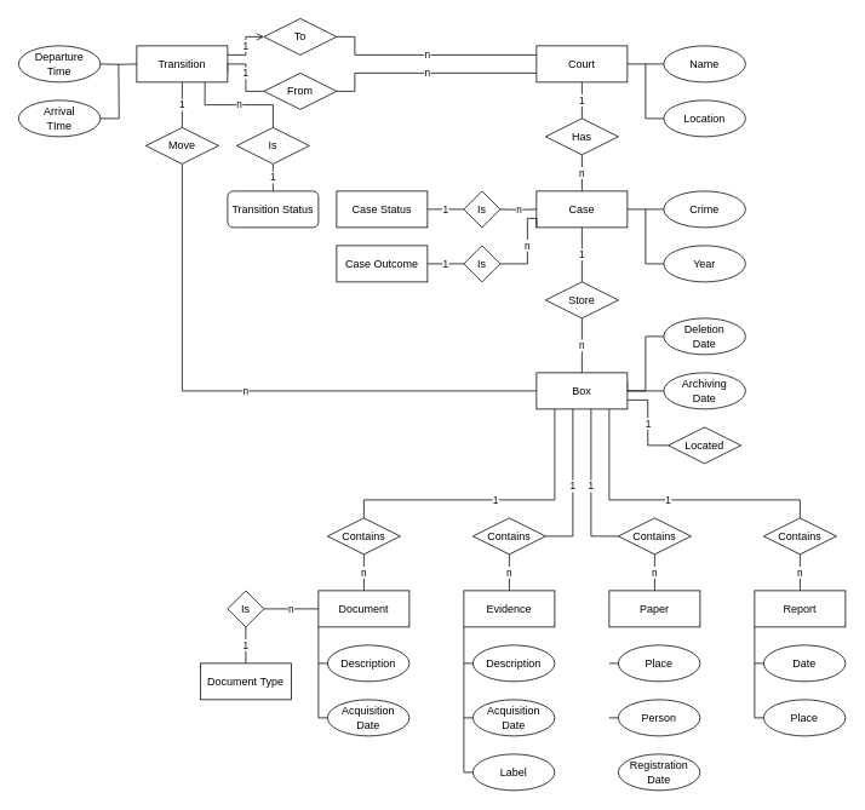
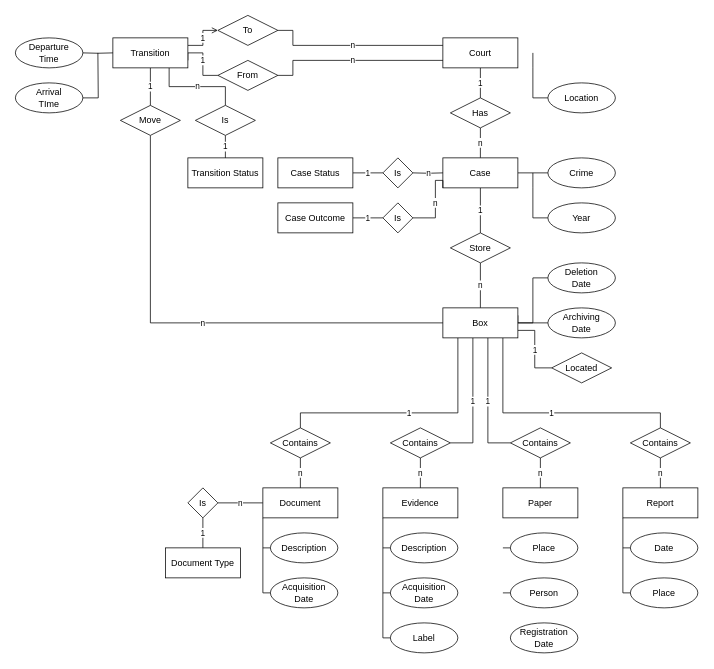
  <mxCell id="0" />
  <mxCell id="1" parent="0" />
  <mxCell id="2" value="n" style="edgeStyle=orthogonalEdgeStyle;rounded=0;orthogonalLoop=1;jettySize=auto;html=1;endArrow=none;endFill=0;" parent="1" source="3" target="9" edge="1"><mxGeometry relative="1" as="geometry" /></mxCell>
  <mxCell id="3" value="Has" style="shape=rhombus;perimeter=rhombusPerimeter;whiteSpace=wrap;html=1;align=center;" parent="1" vertex="1"><mxGeometry x="600" y="130" width="80" height="40" as="geometry" /></mxCell>
  <mxCell id="4" value="1" style="edgeStyle=orthogonalEdgeStyle;rounded=0;orthogonalLoop=1;jettySize=auto;html=1;endArrow=none;endFill=0;" parent="1" source="6" target="3" edge="1"><mxGeometry relative="1" as="geometry" /></mxCell>
- <mxCell id="5" style="edgeStyle=orthogonalEdgeStyle;rounded=0;orthogonalLoop=1;jettySize=auto;html=1;endArrow=none;endFill=0;" parent="1" source="6" target="54" edge="1"><mxGeometry relative="1" as="geometry" /></mxCell>
  <mxCell id="6" value="Court" style="whiteSpace=wrap;html=1;align=center;" parent="1" vertex="1"><mxGeometry x="590" y="50" width="100" height="40" as="geometry" /></mxCell>
  <mxCell id="7" value="1" style="edgeStyle=orthogonalEdgeStyle;rounded=0;orthogonalLoop=1;jettySize=auto;html=1;endArrow=none;endFill=0;" parent="1" source="9" target="11" edge="1"><mxGeometry relative="1" as="geometry" /></mxCell>
  <mxCell id="8" style="edgeStyle=orthogonalEdgeStyle;rounded=0;orthogonalLoop=1;jettySize=auto;html=1;endArrow=none;endFill=0;" parent="1" source="9" target="55" edge="1"><mxGeometry relative="1" as="geometry" /></mxCell>
  <mxCell id="9" value="Case" style="whiteSpace=wrap;html=1;align=center;" parent="1" vertex="1"><mxGeometry x="590" y="210" width="100" height="40" as="geometry" /></mxCell>
  <mxCell id="10" value="n" style="edgeStyle=orthogonalEdgeStyle;rounded=0;orthogonalLoop=1;jettySize=auto;html=1;endArrow=none;endFill=0;" parent="1" source="11" target="18" edge="1"><mxGeometry relative="1" as="geometry" /></mxCell>
  <mxCell id="11" value="Store" style="shape=rhombus;perimeter=rhombusPerimeter;whiteSpace=wrap;html=1;align=center;" parent="1" vertex="1"><mxGeometry x="600" y="310" width="80" height="40" as="geometry" /></mxCell>
  <mxCell id="12" value="1" style="edgeStyle=orthogonalEdgeStyle;rounded=0;orthogonalLoop=1;jettySize=auto;html=1;endArrow=none;endFill=0;" parent="1" source="18" target="33" edge="1"><mxGeometry relative="1" as="geometry"><Array as="points"><mxPoint x="610" y="550" /><mxPoint x="400" y="550" /></Array></mxGeometry></mxCell>
  <mxCell id="13" value="1" style="edgeStyle=orthogonalEdgeStyle;rounded=0;orthogonalLoop=1;jettySize=auto;html=1;endArrow=none;endFill=0;" parent="1" source="18" target="39" edge="1"><mxGeometry relative="1" as="geometry"><Array as="points"><mxPoint x="670" y="550" /><mxPoint x="880" y="550" /></Array></mxGeometry></mxCell>
  <mxCell id="14" value="1" style="edgeStyle=orthogonalEdgeStyle;rounded=0;orthogonalLoop=1;jettySize=auto;html=1;endArrow=none;endFill=0;" parent="1" target="35" edge="1"><mxGeometry relative="1" as="geometry"><mxPoint x="630" y="450" as="sourcePoint" /><Array as="points"><mxPoint x="630" y="450" /><mxPoint x="630" y="590" /></Array></mxGeometry></mxCell>
  <mxCell id="15" value="1" style="edgeStyle=orthogonalEdgeStyle;rounded=0;orthogonalLoop=1;jettySize=auto;html=1;endArrow=none;endFill=0;" parent="1" target="37" edge="1"><mxGeometry relative="1" as="geometry"><mxPoint x="650" y="450" as="sourcePoint" /><Array as="points"><mxPoint x="650" y="450" /><mxPoint x="650" y="590" /></Array></mxGeometry></mxCell>
  <mxCell id="16" value="1" style="edgeStyle=orthogonalEdgeStyle;rounded=0;orthogonalLoop=1;jettySize=auto;html=1;exitX=1;exitY=0.75;exitDx=0;exitDy=0;entryX=0;entryY=0.5;entryDx=0;entryDy=0;endArrow=none;endFill=0;" parent="1" source="18" target="71" edge="1"><mxGeometry relative="1" as="geometry" /></mxCell>
  <mxCell id="17" style="edgeStyle=orthogonalEdgeStyle;rounded=0;orthogonalLoop=1;jettySize=auto;html=1;exitX=1;exitY=0.25;exitDx=0;exitDy=0;entryX=0;entryY=0.5;entryDx=0;entryDy=0;endArrow=none;endFill=0;" edge="1" parent="1" source="18" target="89"><mxGeometry relative="1" as="geometry"><Array as="points"><mxPoint x="690" y="430" /><mxPoint x="710" y="430" /><mxPoint x="710" y="370" /></Array></mxGeometry></mxCell>
  <mxCell id="18" value="Box" style="whiteSpace=wrap;html=1;align=center;" parent="1" vertex="1"><mxGeometry x="590" y="410" width="100" height="40" as="geometry" /></mxCell>
  <mxCell id="19" style="edgeStyle=orthogonalEdgeStyle;rounded=0;orthogonalLoop=1;jettySize=auto;html=1;exitX=0;exitY=1;exitDx=0;exitDy=0;entryX=0;entryY=0.5;entryDx=0;entryDy=0;endArrow=none;endFill=0;" parent="1" source="20" target="44" edge="1"><mxGeometry relative="1" as="geometry"><Array as="points"><mxPoint x="510" y="850" /></Array></mxGeometry></mxCell>
  <mxCell id="20" value="Evidence" style="whiteSpace=wrap;html=1;align=center;" parent="1" vertex="1"><mxGeometry x="510" y="650" width="100" height="40" as="geometry" /></mxCell>
  <mxCell id="21" value="Paper" style="whiteSpace=wrap;html=1;align=center;" parent="1" vertex="1"><mxGeometry x="670" y="650" width="100" height="40" as="geometry" /></mxCell>
  <mxCell id="22" value="Report" style="whiteSpace=wrap;html=1;align=center;" parent="1" vertex="1"><mxGeometry x="830" y="650" width="100" height="40" as="geometry" /></mxCell>
  <mxCell id="23" style="edgeStyle=orthogonalEdgeStyle;rounded=0;orthogonalLoop=1;jettySize=auto;html=1;endArrow=none;endFill=0;" parent="1" source="25" target="28" edge="1"><mxGeometry relative="1" as="geometry"><Array as="points"><mxPoint x="350" y="790" /></Array></mxGeometry></mxCell>
  <mxCell id="24" value="n" style="edgeStyle=orthogonalEdgeStyle;rounded=0;orthogonalLoop=1;jettySize=auto;html=1;endArrow=none;endFill=0;" parent="1" source="25" target="30" edge="1"><mxGeometry relative="1" as="geometry" /></mxCell>
  <mxCell id="25" value="Document" style="whiteSpace=wrap;html=1;align=center;" parent="1" vertex="1"><mxGeometry x="350" y="650" width="100" height="40" as="geometry" /></mxCell>
  <mxCell id="26" style="edgeStyle=orthogonalEdgeStyle;rounded=0;orthogonalLoop=1;jettySize=auto;html=1;exitX=0;exitY=0.5;exitDx=0;exitDy=0;endArrow=none;endFill=0;" parent="1" source="27" edge="1"><mxGeometry relative="1" as="geometry"><mxPoint x="350" y="730.345" as="targetPoint" /></mxGeometry></mxCell>
  <mxCell id="27" value="Description" style="ellipse;whiteSpace=wrap;html=1;align=center;" parent="1" vertex="1"><mxGeometry x="360" y="710" width="90" height="40" as="geometry" /></mxCell>
  <mxCell id="28" value="Acquisition&lt;br&gt;Date" style="ellipse;whiteSpace=wrap;html=1;align=center;" parent="1" vertex="1"><mxGeometry x="360" y="770" width="90" height="40" as="geometry" /></mxCell>
  <mxCell id="29" value="1" style="edgeStyle=orthogonalEdgeStyle;rounded=0;orthogonalLoop=1;jettySize=auto;html=1;entryX=0.5;entryY=0;entryDx=0;entryDy=0;endArrow=none;endFill=0;" parent="1" source="30" target="31" edge="1"><mxGeometry relative="1" as="geometry" /></mxCell>
  <mxCell id="30" value="Is" style="shape=rhombus;perimeter=rhombusPerimeter;whiteSpace=wrap;html=1;align=center;" parent="1" vertex="1"><mxGeometry x="250" y="650" width="40" height="40" as="geometry" /></mxCell>
  <mxCell id="31" value="Document Type" style="whiteSpace=wrap;html=1;align=center;" parent="1" vertex="1"><mxGeometry x="220" y="730" width="100" height="40" as="geometry" /></mxCell>
  <mxCell id="32" value="n" style="edgeStyle=orthogonalEdgeStyle;rounded=0;orthogonalLoop=1;jettySize=auto;html=1;endArrow=none;endFill=0;" parent="1" source="33" target="25" edge="1"><mxGeometry relative="1" as="geometry" /></mxCell>
  <mxCell id="33" value="Contains" style="shape=rhombus;perimeter=rhombusPerimeter;whiteSpace=wrap;html=1;align=center;" parent="1" vertex="1"><mxGeometry x="360" y="570" width="80" height="40" as="geometry" /></mxCell>
  <mxCell id="34" value="n" style="edgeStyle=orthogonalEdgeStyle;rounded=0;orthogonalLoop=1;jettySize=auto;html=1;endArrow=none;endFill=0;" parent="1" source="35" target="20" edge="1"><mxGeometry relative="1" as="geometry" /></mxCell>
  <mxCell id="35" value="Contains" style="shape=rhombus;perimeter=rhombusPerimeter;whiteSpace=wrap;html=1;align=center;" parent="1" vertex="1"><mxGeometry x="520" y="570" width="80" height="40" as="geometry" /></mxCell>
  <mxCell id="36" value="n" style="edgeStyle=orthogonalEdgeStyle;rounded=0;orthogonalLoop=1;jettySize=auto;html=1;entryX=0.5;entryY=0;entryDx=0;entryDy=0;endArrow=none;endFill=0;" parent="1" source="37" target="21" edge="1"><mxGeometry relative="1" as="geometry" /></mxCell>
  <mxCell id="37" value="Contains" style="shape=rhombus;perimeter=rhombusPerimeter;whiteSpace=wrap;html=1;align=center;" parent="1" vertex="1"><mxGeometry x="680" y="570" width="80" height="40" as="geometry" /></mxCell>
  <mxCell id="38" value="n" style="edgeStyle=orthogonalEdgeStyle;rounded=0;orthogonalLoop=1;jettySize=auto;html=1;endArrow=none;endFill=0;" parent="1" source="39" target="22" edge="1"><mxGeometry relative="1" as="geometry" /></mxCell>
  <mxCell id="39" value="Contains" style="shape=rhombus;perimeter=rhombusPerimeter;whiteSpace=wrap;html=1;align=center;" parent="1" vertex="1"><mxGeometry x="840" y="570" width="80" height="40" as="geometry" /></mxCell>
  <mxCell id="40" style="edgeStyle=orthogonalEdgeStyle;rounded=0;orthogonalLoop=1;jettySize=auto;html=1;exitX=0;exitY=0.5;exitDx=0;exitDy=0;endArrow=none;endFill=0;" parent="1" source="41" edge="1"><mxGeometry relative="1" as="geometry"><mxPoint x="510" y="730.345" as="targetPoint" /></mxGeometry></mxCell>
  <mxCell id="41" value="Description" style="ellipse;whiteSpace=wrap;html=1;align=center;" parent="1" vertex="1"><mxGeometry x="520" y="710" width="90" height="40" as="geometry" /></mxCell>
  <mxCell id="42" style="edgeStyle=orthogonalEdgeStyle;rounded=0;orthogonalLoop=1;jettySize=auto;html=1;exitX=0;exitY=0.5;exitDx=0;exitDy=0;endArrow=none;endFill=0;" parent="1" source="43" edge="1"><mxGeometry relative="1" as="geometry"><mxPoint x="510" y="790.345" as="targetPoint" /></mxGeometry></mxCell>
  <mxCell id="43" value="Acquisition&lt;br&gt;Date" style="ellipse;whiteSpace=wrap;html=1;align=center;" parent="1" vertex="1"><mxGeometry x="520" y="770" width="90" height="40" as="geometry" /></mxCell>
  <mxCell id="44" value="Label" style="ellipse;whiteSpace=wrap;html=1;align=center;" parent="1" vertex="1"><mxGeometry x="520" y="830" width="90" height="40" as="geometry" /></mxCell>
  <mxCell id="45" style="edgeStyle=orthogonalEdgeStyle;rounded=0;orthogonalLoop=1;jettySize=auto;html=1;exitX=0;exitY=0.5;exitDx=0;exitDy=0;endArrow=none;endFill=0;" parent="1" source="46" edge="1"><mxGeometry relative="1" as="geometry"><mxPoint x="670" y="730.345" as="targetPoint" /></mxGeometry></mxCell>
  <mxCell id="46" value="Place" style="ellipse;whiteSpace=wrap;html=1;align=center;" parent="1" vertex="1"><mxGeometry x="680" y="710" width="90" height="40" as="geometry" /></mxCell>
  <mxCell id="47" style="edgeStyle=orthogonalEdgeStyle;rounded=0;orthogonalLoop=1;jettySize=auto;html=1;exitX=0;exitY=0.5;exitDx=0;exitDy=0;endArrow=none;endFill=0;" parent="1" source="48" edge="1"><mxGeometry relative="1" as="geometry"><mxPoint x="670" y="790.345" as="targetPoint" /></mxGeometry></mxCell>
  <mxCell id="48" value="Person" style="ellipse;whiteSpace=wrap;html=1;align=center;" parent="1" vertex="1"><mxGeometry x="680" y="770" width="90" height="40" as="geometry" /></mxCell>
  <mxCell id="49" value="Registration&lt;br&gt;Date" style="ellipse;whiteSpace=wrap;html=1;align=center;" parent="1" vertex="1"><mxGeometry x="680" y="830" width="90" height="40" as="geometry" /></mxCell>
  <mxCell id="50" style="edgeStyle=orthogonalEdgeStyle;rounded=0;orthogonalLoop=1;jettySize=auto;html=1;exitX=0;exitY=1;exitDx=0;exitDy=0;entryX=0;entryY=0.5;entryDx=0;entryDy=0;endArrow=none;endFill=0;" parent="1" target="53" edge="1"><mxGeometry relative="1" as="geometry"><mxPoint x="830" y="690" as="sourcePoint" /><Array as="points"><mxPoint x="830" y="790" /></Array></mxGeometry></mxCell>
  <mxCell id="51" style="edgeStyle=orthogonalEdgeStyle;rounded=0;orthogonalLoop=1;jettySize=auto;html=1;exitX=0;exitY=0.5;exitDx=0;exitDy=0;endArrow=none;endFill=0;" parent="1" source="52" edge="1"><mxGeometry relative="1" as="geometry"><mxPoint x="830" y="730.345" as="targetPoint" /></mxGeometry></mxCell>
  <mxCell id="52" value="Date" style="ellipse;whiteSpace=wrap;html=1;align=center;" parent="1" vertex="1"><mxGeometry x="840" y="710" width="90" height="40" as="geometry" /></mxCell>
  <mxCell id="53" value="Place" style="ellipse;whiteSpace=wrap;html=1;align=center;" parent="1" vertex="1"><mxGeometry x="840" y="770" width="90" height="40" as="geometry" /></mxCell>
- <mxCell id="54" value="Name" style="ellipse;whiteSpace=wrap;html=1;align=center;" parent="1" vertex="1"><mxGeometry x="730" y="50" width="90" height="40" as="geometry" /></mxCell>
  <mxCell id="55" value="Crime" style="ellipse;whiteSpace=wrap;html=1;align=center;" parent="1" vertex="1"><mxGeometry x="730" y="210" width="90" height="40" as="geometry" /></mxCell>
  <mxCell id="56" style="edgeStyle=orthogonalEdgeStyle;rounded=0;orthogonalLoop=1;jettySize=auto;html=1;exitX=0;exitY=0.5;exitDx=0;exitDy=0;endArrow=none;endFill=0;" parent="1" source="57" edge="1"><mxGeometry relative="1" as="geometry"><mxPoint x="710" y="230" as="targetPoint" /></mxGeometry></mxCell>
  <mxCell id="57" value="Year" style="ellipse;whiteSpace=wrap;html=1;align=center;" parent="1" vertex="1"><mxGeometry x="730" y="270" width="90" height="40" as="geometry" /></mxCell>
  <mxCell id="58" value="n" style="edgeStyle=orthogonalEdgeStyle;rounded=0;orthogonalLoop=1;jettySize=auto;html=1;endArrow=none;endFill=0;" parent="1" edge="1"><mxGeometry relative="1" as="geometry"><mxPoint x="590" y="230" as="sourcePoint" /><mxPoint x="550" y="230" as="targetPoint" /></mxGeometry></mxCell>
  <mxCell id="59" value="n" style="edgeStyle=orthogonalEdgeStyle;rounded=0;orthogonalLoop=1;jettySize=auto;html=1;endArrow=none;endFill=0;exitX=0;exitY=1;exitDx=0;exitDy=0;" parent="1" source="9" edge="1"><mxGeometry relative="1" as="geometry"><mxPoint x="590" y="290" as="sourcePoint" /><mxPoint x="550" y="290" as="targetPoint" /><Array as="points"><mxPoint x="590" y="240" /><mxPoint x="580" y="240" /><mxPoint x="580" y="290" /></Array></mxGeometry></mxCell>
  <mxCell id="60" style="edgeStyle=orthogonalEdgeStyle;rounded=0;orthogonalLoop=1;jettySize=auto;html=1;entryX=1;entryY=0.5;entryDx=0;entryDy=0;endArrow=none;endFill=0;" parent="1" source="61" target="18" edge="1"><mxGeometry relative="1" as="geometry" /></mxCell>
  <mxCell id="61" value="Archiving&lt;br&gt;Date" style="ellipse;whiteSpace=wrap;html=1;align=center;" parent="1" vertex="1"><mxGeometry x="730" y="410" width="90" height="40" as="geometry" /></mxCell>
- <mxCell id="62" value="Transition Status" style="whiteSpace=wrap;html=1;align=center;rounded=1;" parent="1" vertex="1"><mxGeometry x="250" y="210" width="100" height="40" as="geometry" /></mxCell>
+ <mxCell id="62" value="Transition Status" style="whiteSpace=wrap;html=1;align=center;" parent="1" vertex="1"><mxGeometry x="250" y="210" width="100" height="40" as="geometry" /></mxCell>
  <mxCell id="63" value="1" style="edgeStyle=orthogonalEdgeStyle;rounded=0;orthogonalLoop=1;jettySize=auto;html=1;endArrow=none;endFill=0;" parent="1" source="64" target="65" edge="1"><mxGeometry relative="1" as="geometry" /></mxCell>
  <mxCell id="64" value="Is" style="shape=rhombus;perimeter=rhombusPerimeter;whiteSpace=wrap;html=1;align=center;" parent="1" vertex="1"><mxGeometry x="510" y="210" width="40" height="40" as="geometry" /></mxCell>
  <mxCell id="65" value="Case Status" style="whiteSpace=wrap;html=1;align=center;" parent="1" vertex="1"><mxGeometry x="370" y="210" width="100" height="40" as="geometry" /></mxCell>
  <mxCell id="66" value="1" style="edgeStyle=orthogonalEdgeStyle;rounded=0;orthogonalLoop=1;jettySize=auto;html=1;endArrow=none;endFill=0;" parent="1" source="67" target="68" edge="1"><mxGeometry relative="1" as="geometry" /></mxCell>
  <mxCell id="67" value="Is" style="shape=rhombus;perimeter=rhombusPerimeter;whiteSpace=wrap;html=1;align=center;" parent="1" vertex="1"><mxGeometry x="510" y="270" width="40" height="40" as="geometry" /></mxCell>
  <mxCell id="68" value="Case Outcome" style="whiteSpace=wrap;html=1;align=center;" parent="1" vertex="1"><mxGeometry x="370" y="270" width="100" height="40" as="geometry" /></mxCell>
  <mxCell id="69" style="edgeStyle=orthogonalEdgeStyle;rounded=0;orthogonalLoop=1;jettySize=auto;html=1;endArrow=none;endFill=0;" parent="1" source="70" edge="1"><mxGeometry relative="1" as="geometry"><mxPoint x="710" y="70" as="targetPoint" /></mxGeometry></mxCell>
  <mxCell id="70" value="Location" style="ellipse;whiteSpace=wrap;html=1;align=center;" parent="1" vertex="1"><mxGeometry x="730" y="110" width="90" height="40" as="geometry" /></mxCell>
  <mxCell id="71" value="Located" style="shape=rhombus;perimeter=rhombusPerimeter;whiteSpace=wrap;html=1;align=center;" parent="1" vertex="1"><mxGeometry x="735" y="470" width="80" height="40" as="geometry" /></mxCell>
  <mxCell id="72" value="1" style="edgeStyle=orthogonalEdgeStyle;rounded=0;orthogonalLoop=1;jettySize=auto;html=1;endArrow=none;endFill=0;exitX=1;exitY=0.75;exitDx=0;exitDy=0;" parent="1" source="76" target="78" edge="1"><mxGeometry relative="1" as="geometry"><Array as="points"><mxPoint x="250" y="70" /><mxPoint x="270" y="70" /><mxPoint x="270" y="100" /></Array></mxGeometry></mxCell>
  <mxCell id="73" value="1" style="edgeStyle=orthogonalEdgeStyle;rounded=0;orthogonalLoop=1;jettySize=auto;html=1;endArrow=open;endFill=0;" parent="1" source="76" target="80" edge="1"><mxGeometry relative="1" as="geometry"><Array as="points"><mxPoint x="270" y="60" /><mxPoint x="270" y="40" /></Array></mxGeometry></mxCell>
  <mxCell id="74" value="1" style="edgeStyle=orthogonalEdgeStyle;rounded=0;orthogonalLoop=1;jettySize=auto;html=1;endArrow=none;endFill=0;" parent="1" source="76" target="82" edge="1"><mxGeometry relative="1" as="geometry" /></mxCell>
  <mxCell id="75" value="n" style="edgeStyle=orthogonalEdgeStyle;rounded=0;orthogonalLoop=1;jettySize=auto;html=1;exitX=0.75;exitY=1;exitDx=0;exitDy=0;entryX=0.5;entryY=0;entryDx=0;entryDy=0;endArrow=none;endFill=0;" parent="1" source="76" target="88" edge="1"><mxGeometry relative="1" as="geometry" /></mxCell>
  <mxCell id="76" value="Transition" style="whiteSpace=wrap;html=1;align=center;" parent="1" vertex="1"><mxGeometry x="150" y="50" width="100" height="40" as="geometry" /></mxCell>
  <mxCell id="77" value="n" style="edgeStyle=orthogonalEdgeStyle;rounded=0;orthogonalLoop=1;jettySize=auto;html=1;entryX=0;entryY=0.75;entryDx=0;entryDy=0;endArrow=none;endFill=0;" parent="1" source="78" target="6" edge="1"><mxGeometry relative="1" as="geometry"><Array as="points"><mxPoint x="390" y="100" /><mxPoint x="390" y="80" /></Array></mxGeometry></mxCell>
  <mxCell id="78" value="From" style="shape=rhombus;perimeter=rhombusPerimeter;whiteSpace=wrap;html=1;align=center;" parent="1" vertex="1"><mxGeometry x="290" y="80" width="80" height="40" as="geometry" /></mxCell>
  <mxCell id="79" value="n" style="edgeStyle=orthogonalEdgeStyle;rounded=0;orthogonalLoop=1;jettySize=auto;html=1;entryX=0;entryY=0.25;entryDx=0;entryDy=0;endArrow=none;endFill=0;" parent="1" source="80" target="6" edge="1"><mxGeometry relative="1" as="geometry"><Array as="points"><mxPoint x="390" y="40" /><mxPoint x="390" y="60" /></Array></mxGeometry></mxCell>
  <mxCell id="80" value="To" style="shape=rhombus;perimeter=rhombusPerimeter;whiteSpace=wrap;html=1;align=center;" parent="1" vertex="1"><mxGeometry x="290" y="20" width="80" height="40" as="geometry" /></mxCell>
  <mxCell id="81" value="n" style="edgeStyle=orthogonalEdgeStyle;rounded=0;orthogonalLoop=1;jettySize=auto;html=1;entryX=0;entryY=0.5;entryDx=0;entryDy=0;endArrow=none;endFill=0;verticalAlign=middle;labelPosition=center;verticalLabelPosition=middle;align=center;horizontal=1;fontFamily=Helvetica;" parent="1" source="82" target="18" edge="1"><mxGeometry relative="1" as="geometry"><Array as="points"><mxPoint x="200" y="160" /><mxPoint x="200" y="430" /></Array></mxGeometry></mxCell>
  <mxCell id="82" value="Move" style="shape=rhombus;perimeter=rhombusPerimeter;whiteSpace=wrap;html=1;align=center;" parent="1" vertex="1"><mxGeometry x="160" y="140" width="80" height="40" as="geometry" /></mxCell>
  <mxCell id="83" style="edgeStyle=orthogonalEdgeStyle;rounded=0;orthogonalLoop=1;jettySize=auto;html=1;exitX=0;exitY=0.5;exitDx=0;exitDy=0;endArrow=none;endFill=0;" parent="1" target="84" edge="1"><mxGeometry relative="1" as="geometry"><mxPoint x="150" y="70" as="sourcePoint" /></mxGeometry></mxCell>
  <mxCell id="84" value="Departure&lt;br&gt;Time" style="ellipse;whiteSpace=wrap;html=1;align=center;" parent="1" vertex="1"><mxGeometry x="20" y="50" width="90" height="40" as="geometry" /></mxCell>
  <mxCell id="85" style="edgeStyle=orthogonalEdgeStyle;rounded=0;orthogonalLoop=1;jettySize=auto;html=1;endArrow=none;endFill=0;" parent="1" source="86" edge="1"><mxGeometry relative="1" as="geometry"><mxPoint x="130" y="70" as="targetPoint" /></mxGeometry></mxCell>
  <mxCell id="86" value="Arrival&lt;br&gt;TIme" style="ellipse;whiteSpace=wrap;html=1;align=center;" parent="1" vertex="1"><mxGeometry x="20" y="110" width="90" height="40" as="geometry" /></mxCell>
  <mxCell id="87" value="1" style="edgeStyle=orthogonalEdgeStyle;rounded=0;orthogonalLoop=1;jettySize=auto;html=1;endArrow=none;endFill=0;" parent="1" source="88" target="62" edge="1"><mxGeometry relative="1" as="geometry" /></mxCell>
  <mxCell id="88" value="Is" style="shape=rhombus;perimeter=rhombusPerimeter;whiteSpace=wrap;html=1;align=center;" parent="1" vertex="1"><mxGeometry x="260" y="140" width="80" height="40" as="geometry" /></mxCell>
  <mxCell id="89" value="Deletion&lt;br&gt;Date" style="ellipse;whiteSpace=wrap;html=1;align=center;" vertex="1" parent="1"><mxGeometry x="730" y="350" width="90" height="40" as="geometry" /></mxCell>
